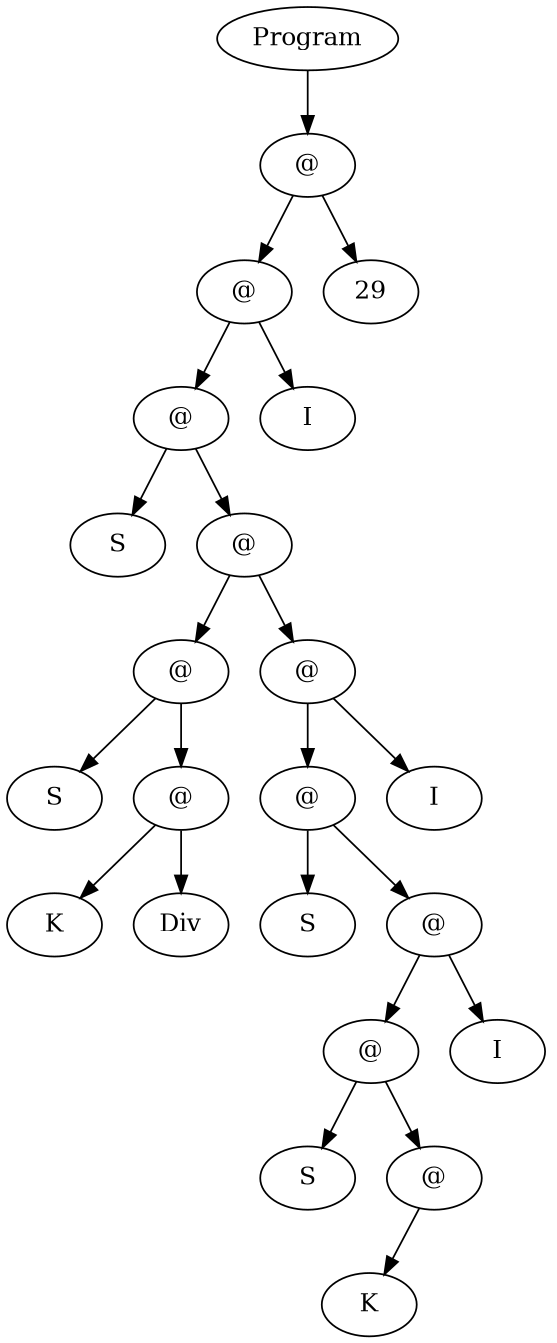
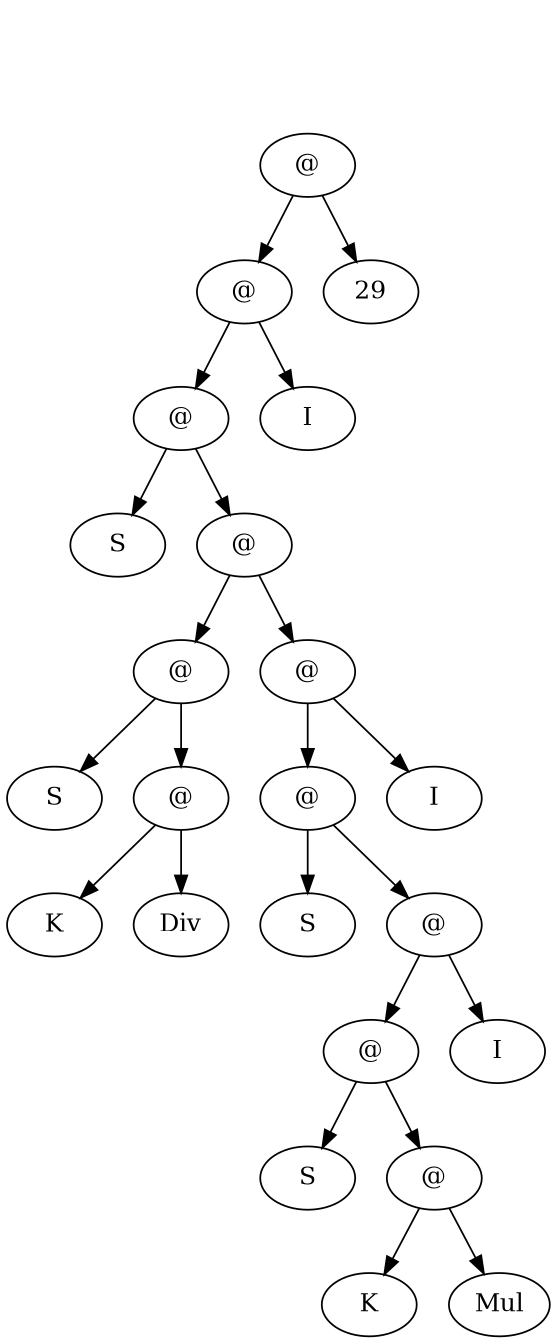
  digraph {
-   n1 [label=Program]
    n2 [label="@"]
    n3 [label="@"]
    n4 [label=29]
    n5 [label="@"]
    n6 [label=I]
    n7 [label=S]
    n8 [label="@"]
    n9 [label="@"]
    n10 [label="@"]
    n11 [label=S]
    n12 [label="@"]
    n13 [label="@"]
    n14 [label=I]
    n15 [label=K]
    n16 [label=Div]
    n17 [label=S]
    n18 [label="@"]
    n19 [label="@"]
    n20 [label=I]
    n21 [label=S]
    n22 [label="@"]
    n23 [label=K]
-   n1 -> n2
+   n24 [label=Mul]
    n2 -> n3
    n2 -> n4
    n3 -> n5
    n3 -> n6
    n5 -> n7
    n5 -> n8
    n8 -> n9
    n8 -> n10
    n9 -> n11
    n9 -> n12
    n10 -> n13
    n10 -> n14
    n12 -> n15
    n12 -> n16
    n13 -> n17
    n13 -> n18
    n18 -> n19
    n18 -> n20
    n19 -> n21
    n19 -> n22
    n22 -> n23
+   n22 -> n24
  }
